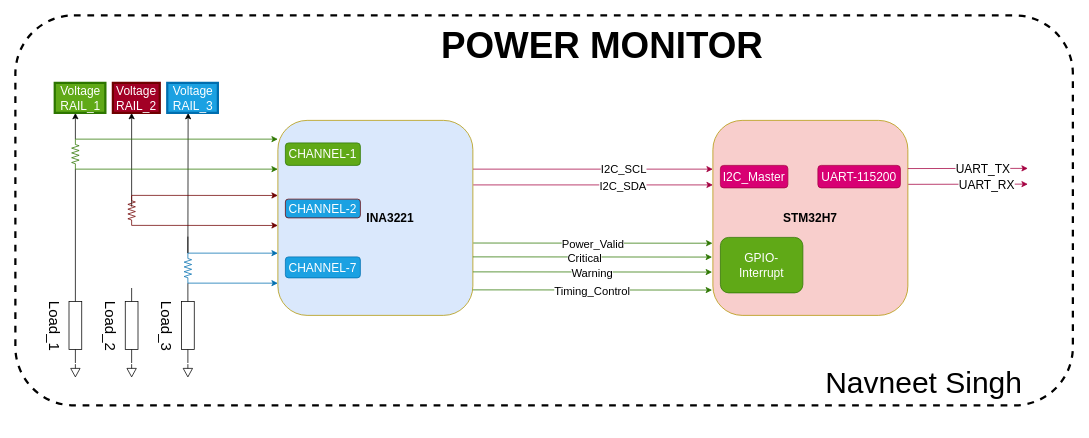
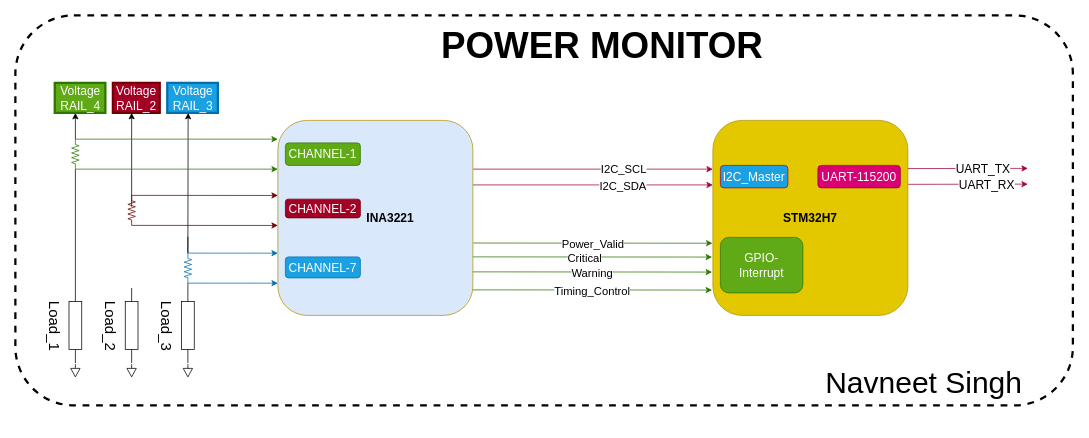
  <mxCell id="0" />
  <mxCell id="1" parent="0" />
  <mxCell id="2" value="" style="rounded=1;whiteSpace=wrap;html=1;labelBackgroundColor=none;fontSize=40;strokeWidth=3;dashed=1;" vertex="1" parent="1"><mxGeometry x="20" y="20" width="1410" height="520" as="geometry" /></mxCell>
  <mxCell id="3" style="edgeStyle=none;html=1;startArrow=none;" edge="1" parent="1" source="16"><mxGeometry relative="1" as="geometry"><mxPoint x="100" y="150" as="targetPoint" /></mxGeometry></mxCell>
  <mxCell id="4" value="Load_1" style="pointerEvents=1;verticalLabelPosition=bottom;shadow=0;dashed=0;align=center;html=1;verticalAlign=top;shape=mxgraph.electrical.resistors.resistor_1;rotation=90;fontSize=20;" vertex="1" parent="1"><mxGeometry x="50" y="425" width="100" height="17" as="geometry" /></mxCell>
  <mxCell id="5" style="edgeStyle=none;html=1;exitX=0;exitY=0.5;exitDx=0;exitDy=0;exitPerimeter=0;startArrow=none;" edge="1" parent="1" source="24"><mxGeometry relative="1" as="geometry"><mxPoint x="175" y="150" as="targetPoint" /><mxPoint x="175" y="235" as="sourcePoint" /></mxGeometry></mxCell>
  <mxCell id="6" value="Load_2" style="pointerEvents=1;verticalLabelPosition=bottom;shadow=0;dashed=0;align=center;html=1;verticalAlign=top;shape=mxgraph.electrical.resistors.resistor_1;rotation=90;fontSize=20;" vertex="1" parent="1"><mxGeometry x="125" y="425" width="100" height="17" as="geometry" /></mxCell>
  <mxCell id="7" style="edgeStyle=none;html=1;startArrow=none;exitX=0;exitY=0.5;exitDx=0;exitDy=0;exitPerimeter=0;" edge="1" parent="1" source="28"><mxGeometry relative="1" as="geometry"><mxPoint x="250.345" y="150" as="targetPoint" /><mxPoint x="250" y="275" as="sourcePoint" /></mxGeometry></mxCell>
  <mxCell id="8" value="Load_3" style="pointerEvents=1;verticalLabelPosition=bottom;shadow=0;dashed=0;align=center;html=1;verticalAlign=top;shape=mxgraph.electrical.resistors.resistor_1;rotation=90;fontSize=20;" vertex="1" parent="1"><mxGeometry x="200" y="425" width="100" height="17" as="geometry" /></mxCell>
- <mxCell id="9" value="Voltage&lt;br style=&quot;font-size: 16px;&quot;&gt;RAIL_1" style="rounded=0;whiteSpace=wrap;html=1;fontSize=16;fillColor=#60a917;fontColor=#ffffff;strokeColor=#2D7600;strokeWidth=3;" vertex="1" parent="1"><mxGeometry x="72.5" y="110" width="67.5" height="40" as="geometry" /></mxCell>
+ <mxCell id="9" value="Voltage&lt;br style=&quot;font-size: 16px;&quot;&gt;RAIL_4" style="rounded=0;whiteSpace=wrap;html=1;fontSize=16;fillColor=#60a917;fontColor=#ffffff;strokeColor=#2D7600;strokeWidth=3;" vertex="1" parent="1"><mxGeometry x="72.5" y="110" width="67.5" height="40" as="geometry" /></mxCell>
  <mxCell id="10" value="" style="pointerEvents=1;verticalLabelPosition=bottom;shadow=0;dashed=0;align=center;html=1;verticalAlign=top;shape=mxgraph.electrical.signal_sources.signal_ground;" vertex="1" parent="1"><mxGeometry x="93.75" y="485" width="12.5" height="17" as="geometry" /></mxCell>
  <mxCell id="11" value="" style="pointerEvents=1;verticalLabelPosition=bottom;shadow=0;dashed=0;align=center;html=1;verticalAlign=top;shape=mxgraph.electrical.signal_sources.signal_ground;" vertex="1" parent="1"><mxGeometry x="168.75" y="485" width="12.5" height="17" as="geometry" /></mxCell>
  <mxCell id="12" value="" style="pointerEvents=1;verticalLabelPosition=bottom;shadow=0;dashed=0;align=center;html=1;verticalAlign=top;shape=mxgraph.electrical.signal_sources.signal_ground;" vertex="1" parent="1"><mxGeometry x="243.75" y="485" width="12.5" height="17" as="geometry" /></mxCell>
  <mxCell id="13" value="" style="edgeStyle=none;html=1;endArrow=none;" edge="1" parent="1" source="4" target="16"><mxGeometry relative="1" as="geometry"><mxPoint x="100" y="150" as="targetPoint" /><mxPoint x="100" y="320" as="sourcePoint" /></mxGeometry></mxCell>
  <mxCell id="14" style="edgeStyle=none;html=1;exitX=0;exitY=0.5;exitDx=0;exitDy=0;exitPerimeter=0;fillColor=#60a917;strokeColor=#2D7600;" edge="1" parent="1" source="16"><mxGeometry relative="1" as="geometry"><mxPoint x="370" y="185" as="targetPoint" /></mxGeometry></mxCell>
  <mxCell id="15" style="edgeStyle=none;html=1;exitX=1;exitY=0.5;exitDx=0;exitDy=0;exitPerimeter=0;fillColor=#60a917;strokeColor=#2D7600;" edge="1" parent="1" source="16"><mxGeometry relative="1" as="geometry"><mxPoint x="370" y="225" as="targetPoint" /></mxGeometry></mxCell>
  <mxCell id="16" value="&lt;h6 style=&quot;line-height: 120%;&quot;&gt;&lt;font style=&quot;font-size: 10px;&quot;&gt;R_Sense_1&lt;/font&gt;&lt;/h6&gt;" style="pointerEvents=1;verticalLabelPosition=bottom;shadow=0;dashed=0;align=center;html=1;verticalAlign=top;shape=mxgraph.electrical.resistors.resistor_2;rotation=90;spacing=-19;fillColor=#60a917;fontColor=#ffffff;strokeColor=#2D7600;labelBackgroundColor=none;" vertex="1" parent="1"><mxGeometry x="80" y="200" width="40" height="10" as="geometry" /></mxCell>
  <mxCell id="17" value="" style="edgeStyle=none;html=1;exitX=0;exitY=0.5;exitDx=0;exitDy=0;exitPerimeter=0;endArrow=none;startArrow=none;" edge="1" parent="1" source="24"><mxGeometry relative="1" as="geometry"><mxPoint x="175" y="275" as="targetPoint" /><mxPoint x="175" y="320" as="sourcePoint" /></mxGeometry></mxCell>
  <mxCell id="18" value="" style="edgeStyle=none;html=1;exitX=0;exitY=0.5;exitDx=0;exitDy=0;exitPerimeter=0;endArrow=none;startArrow=none;" edge="1" parent="1" source="28"><mxGeometry relative="1" as="geometry"><mxPoint x="250" y="315" as="targetPoint" /><mxPoint x="250" y="320" as="sourcePoint" /></mxGeometry></mxCell>
  <mxCell id="19" style="edgeStyle=none;html=1;exitX=1;exitY=0.25;exitDx=0;exitDy=0;entryX=0;entryY=0.25;entryDx=0;entryDy=0;fillColor=#d80073;strokeColor=#A50040;" edge="1" parent="1" source="21" target="32"><mxGeometry relative="1" as="geometry" /></mxCell>
  <mxCell id="20" value="I2C_SCL" style="edgeLabel;html=1;align=center;verticalAlign=middle;resizable=0;points=[];fontSize=15;" vertex="1" connectable="0" parent="19"><mxGeometry x="0.247" y="1" relative="1" as="geometry"><mxPoint as="offset" /></mxGeometry></mxCell>
  <mxCell id="21" value="&lt;h2 style=&quot;&quot;&gt;&lt;span style=&quot;font-size: 16px; background-color: initial;&quot;&gt;&amp;nbsp; &amp;nbsp; &amp;nbsp; &amp;nbsp; &amp;nbsp;INA3221&lt;/span&gt;&lt;/h2&gt;" style="whiteSpace=wrap;html=1;aspect=fixed;rounded=1;fillColor=#dae8fc;fontColor=#000000;strokeColor=#B09500;align=center;" vertex="1" parent="1"><mxGeometry x="370" y="160" width="260" height="260" as="geometry" /></mxCell>
  <mxCell id="22" style="edgeStyle=none;html=1;exitX=0;exitY=0.5;exitDx=0;exitDy=0;exitPerimeter=0;fillColor=#a20025;strokeColor=#6F0000;" edge="1" parent="1" source="24"><mxGeometry relative="1" as="geometry"><mxPoint x="370" y="260.111" as="targetPoint" /></mxGeometry></mxCell>
  <mxCell id="23" style="edgeStyle=none;html=1;exitX=1;exitY=0.5;exitDx=0;exitDy=0;exitPerimeter=0;fillColor=#a20025;strokeColor=#6F0000;" edge="1" parent="1" source="24"><mxGeometry relative="1" as="geometry"><mxPoint x="370" y="300.111" as="targetPoint" /></mxGeometry></mxCell>
  <mxCell id="24" value="&lt;h6 style=&quot;line-height: 120%;&quot;&gt;R_Sense_2&lt;/h6&gt;" style="pointerEvents=1;verticalLabelPosition=bottom;shadow=0;dashed=0;align=center;html=1;verticalAlign=top;shape=mxgraph.electrical.resistors.resistor_2;rotation=90;spacing=-19;fillColor=#a20025;fontColor=#ffffff;strokeColor=#6F0000;" vertex="1" parent="1"><mxGeometry x="155" y="275" width="40" height="10" as="geometry" /></mxCell>
  <mxCell id="25" value="" style="edgeStyle=none;html=1;exitX=0;exitY=0.5;exitDx=0;exitDy=0;exitPerimeter=0;endArrow=none;" edge="1" parent="1" source="8" target="28"><mxGeometry relative="1" as="geometry"><mxPoint x="250" y="315" as="targetPoint" /><mxPoint x="250" y="383.5" as="sourcePoint" /></mxGeometry></mxCell>
  <mxCell id="26" style="edgeStyle=none;html=1;exitX=0;exitY=0.5;exitDx=0;exitDy=0;exitPerimeter=0;fillColor=#1ba1e2;strokeColor=#006EAF;" edge="1" parent="1" source="28"><mxGeometry relative="1" as="geometry"><mxPoint x="370" y="337.056" as="targetPoint" /></mxGeometry></mxCell>
  <mxCell id="27" style="edgeStyle=none;html=1;exitX=1;exitY=0.5;exitDx=0;exitDy=0;exitPerimeter=0;fillColor=#1ba1e2;strokeColor=#006EAF;" edge="1" parent="1" source="28"><mxGeometry relative="1" as="geometry"><mxPoint x="370" y="377.056" as="targetPoint" /></mxGeometry></mxCell>
  <mxCell id="28" value="&lt;h6 style=&quot;line-height: 120%;&quot;&gt;R_Sense_3&lt;/h6&gt;" style="pointerEvents=1;verticalLabelPosition=bottom;shadow=0;dashed=0;align=center;html=1;verticalAlign=top;shape=mxgraph.electrical.resistors.resistor_2;rotation=90;spacing=-19;fillColor=#1ba1e2;fontColor=#ffffff;strokeColor=#006EAF;" vertex="1" parent="1"><mxGeometry x="230" y="352" width="40" height="10" as="geometry" /></mxCell>
  <mxCell id="29" value="CHANNEL-1" style="rounded=1;whiteSpace=wrap;html=1;fillColor=#60a917;fontColor=#ffffff;strokeColor=#2D7600;fontSize=16;" vertex="1" parent="1"><mxGeometry x="380" y="190" width="100" height="30" as="geometry" /></mxCell>
- <mxCell id="30" value="CHANNEL-2" style="rounded=1;whiteSpace=wrap;html=1;fillColor=#1ba1e2;fontColor=#ffffff;strokeColor=#6F0000;fontSize=16;" vertex="1" parent="1"><mxGeometry x="380" y="265" width="100" height="25" as="geometry" /></mxCell>
+ <mxCell id="30" value="CHANNEL-2" style="rounded=1;whiteSpace=wrap;html=1;fillColor=#a20025;fontColor=#ffffff;strokeColor=#6F0000;fontSize=16;" vertex="1" parent="1"><mxGeometry x="380" y="265" width="100" height="25" as="geometry" /></mxCell>
  <mxCell id="31" value="CHANNEL-7" style="rounded=1;whiteSpace=wrap;html=1;fillColor=#1ba1e2;fontColor=#ffffff;strokeColor=#006EAF;fontSize=16;" vertex="1" parent="1"><mxGeometry x="380" y="342" width="100" height="28" as="geometry" /></mxCell>
- <mxCell id="32" value="&lt;font style=&quot;font-size: 16px;&quot;&gt;&lt;b&gt;STM32H7&lt;/b&gt;&lt;/font&gt;" style="whiteSpace=wrap;html=1;aspect=fixed;rounded=1;fillColor=#f8cecc;fontColor=#000000;strokeColor=#B09500;" vertex="1" parent="1"><mxGeometry x="950" y="160" width="260" height="260" as="geometry" /></mxCell>
+ <mxCell id="32" value="&lt;font style=&quot;font-size: 16px;&quot;&gt;&lt;b&gt;STM32H7&lt;/b&gt;&lt;/font&gt;" style="whiteSpace=wrap;html=1;aspect=fixed;rounded=1;fillColor=#e3c800;fontColor=#000000;strokeColor=#B09500;" vertex="1" parent="1"><mxGeometry x="950" y="160" width="260" height="260" as="geometry" /></mxCell>
  <mxCell id="33" value="" style="edgeStyle=none;orthogonalLoop=1;jettySize=auto;html=1;entryX=0;entryY=0.331;entryDx=0;entryDy=0;entryPerimeter=0;exitX=1.002;exitY=0.331;exitDx=0;exitDy=0;exitPerimeter=0;fillColor=#d80073;strokeColor=#A50040;" edge="1" parent="1" source="21" target="32"><mxGeometry width="80" relative="1" as="geometry"><mxPoint x="580" y="276" as="sourcePoint" /><mxPoint x="660" y="276" as="targetPoint" /><Array as="points" /></mxGeometry></mxCell>
  <mxCell id="34" value="I2C_SDA" style="edgeLabel;html=1;align=center;verticalAlign=middle;resizable=0;points=[];fontSize=15;" vertex="1" connectable="0" parent="33"><mxGeometry x="0.191" relative="1" as="geometry"><mxPoint x="9" as="offset" /></mxGeometry></mxCell>
  <mxCell id="35" value="" style="edgeStyle=none;orthogonalLoop=1;jettySize=auto;html=1;entryX=-0.002;entryY=0.63;entryDx=0;entryDy=0;entryPerimeter=0;exitX=1.002;exitY=0.629;exitDx=0;exitDy=0;exitPerimeter=0;fillColor=#60a917;strokeColor=#2D7600;" edge="1" parent="1" source="21" target="32"><mxGeometry width="80" relative="1" as="geometry"><mxPoint x="480" y="306" as="sourcePoint" /><mxPoint x="560" y="306" as="targetPoint" /><Array as="points" /></mxGeometry></mxCell>
  <mxCell id="36" value="Power_Valid" style="edgeLabel;html=1;align=center;verticalAlign=middle;resizable=0;points=[];fontSize=15;" vertex="1" connectable="0" parent="35"><mxGeometry relative="1" as="geometry"><mxPoint as="offset" /></mxGeometry></mxCell>
  <mxCell id="37" value="" style="edgeStyle=none;orthogonalLoop=1;jettySize=auto;html=1;entryX=-0.002;entryY=0.63;entryDx=0;entryDy=0;entryPerimeter=0;exitX=1.002;exitY=0.629;exitDx=0;exitDy=0;exitPerimeter=0;fillColor=#60a917;strokeColor=#2D7600;" edge="1" parent="1"><mxGeometry width="80" relative="1" as="geometry"><mxPoint x="630" y="342" as="sourcePoint" /><mxPoint x="948.96" y="342.26" as="targetPoint" /><Array as="points" /></mxGeometry></mxCell>
  <mxCell id="38" value="Critical" style="edgeLabel;html=1;align=center;verticalAlign=middle;resizable=0;points=[];fontSize=15;" vertex="1" connectable="0" parent="37"><mxGeometry relative="1" as="geometry"><mxPoint x="-10" as="offset" /></mxGeometry></mxCell>
  <mxCell id="39" value="" style="edgeStyle=none;orthogonalLoop=1;jettySize=auto;html=1;entryX=-0.002;entryY=0.63;entryDx=0;entryDy=0;entryPerimeter=0;exitX=1.002;exitY=0.629;exitDx=0;exitDy=0;exitPerimeter=0;fillColor=#60a917;strokeColor=#2D7600;" edge="1" parent="1"><mxGeometry width="80" relative="1" as="geometry"><mxPoint x="630" y="362" as="sourcePoint" /><mxPoint x="948.96" y="362.26" as="targetPoint" /><Array as="points" /></mxGeometry></mxCell>
  <mxCell id="40" value="Warning" style="edgeLabel;html=1;align=center;verticalAlign=middle;resizable=0;points=[];fontSize=15;" vertex="1" connectable="0" parent="39"><mxGeometry relative="1" as="geometry"><mxPoint as="offset" /></mxGeometry></mxCell>
  <mxCell id="41" value="" style="edgeStyle=none;orthogonalLoop=1;jettySize=auto;html=1;entryX=-0.002;entryY=0.63;entryDx=0;entryDy=0;entryPerimeter=0;exitX=1.002;exitY=0.629;exitDx=0;exitDy=0;exitPerimeter=0;fillColor=#60a917;strokeColor=#2D7600;" edge="1" parent="1"><mxGeometry width="80" relative="1" as="geometry"><mxPoint x="630" y="386" as="sourcePoint" /><mxPoint x="948.96" y="386.26" as="targetPoint" /><Array as="points" /></mxGeometry></mxCell>
  <mxCell id="42" value="Timing_Control" style="edgeLabel;html=1;align=center;verticalAlign=middle;resizable=0;points=[];fontSize=15;" vertex="1" connectable="0" parent="41"><mxGeometry relative="1" as="geometry"><mxPoint as="offset" /></mxGeometry></mxCell>
  <mxCell id="43" value="GPIO- Interrupt" style="rounded=1;whiteSpace=wrap;html=1;fillColor=#60a917;fontColor=#ffffff;strokeColor=#2D7600;fontSize=16;" vertex="1" parent="1"><mxGeometry x="960" y="316" width="110" height="74" as="geometry" /></mxCell>
- <mxCell id="44" value="I2C_Master" style="rounded=1;whiteSpace=wrap;html=1;fillColor=#d80073;fontColor=#ffffff;strokeColor=#A50040;fontSize=16;" vertex="1" parent="1"><mxGeometry x="960" y="220" width="90" height="30" as="geometry" /></mxCell>
+ <mxCell id="44" value="I2C_Master" style="rounded=1;whiteSpace=wrap;html=1;fillColor=#1ba1e2;fontColor=#ffffff;strokeColor=#A50040;fontSize=16;" vertex="1" parent="1"><mxGeometry x="960" y="220" width="90" height="30" as="geometry" /></mxCell>
  <mxCell id="45" value="UART-115200" style="rounded=1;whiteSpace=wrap;html=1;fillColor=#d80073;fontColor=#ffffff;strokeColor=#A50040;fontSize=16;" vertex="1" parent="1"><mxGeometry x="1090" y="220" width="110" height="30" as="geometry" /></mxCell>
  <mxCell id="46" style="edgeStyle=none;html=1;exitX=1;exitY=0.25;exitDx=0;exitDy=0;fillColor=#d80073;strokeColor=#A50040;" edge="1" parent="1"><mxGeometry relative="1" as="geometry"><mxPoint x="1210" y="224.23" as="sourcePoint" /><mxPoint x="1370" y="224" as="targetPoint" /></mxGeometry></mxCell>
  <mxCell id="47" value="UART_TX" style="edgeLabel;html=1;align=center;verticalAlign=middle;resizable=0;points=[];fontSize=16;" vertex="1" connectable="0" parent="46"><mxGeometry x="0.247" y="1" relative="1" as="geometry"><mxPoint as="offset" /></mxGeometry></mxCell>
  <mxCell id="48" value="" style="edgeStyle=none;orthogonalLoop=1;jettySize=auto;html=1;exitX=1.002;exitY=0.331;exitDx=0;exitDy=0;exitPerimeter=0;fillColor=#d80073;strokeColor=#A50040;" edge="1" parent="1"><mxGeometry width="80" relative="1" as="geometry"><mxPoint x="1210.52" y="245.29" as="sourcePoint" /><mxPoint x="1370" y="245" as="targetPoint" /><Array as="points" /></mxGeometry></mxCell>
  <mxCell id="49" value="UART_RX" style="edgeLabel;html=1;align=center;verticalAlign=middle;resizable=0;points=[];fontSize=16;" vertex="1" connectable="0" parent="48"><mxGeometry x="0.191" relative="1" as="geometry"><mxPoint x="9" as="offset" /></mxGeometry></mxCell>
  <mxCell id="50" value="&lt;font style=&quot;font-size: 49px;&quot;&gt;POWER MONITOR&lt;/font&gt;" style="text;strokeColor=none;fillColor=none;html=1;fontSize=24;fontStyle=1;verticalAlign=middle;align=center;rounded=1;" vertex="1" parent="1"><mxGeometry x="537" y="30" width="530" height="60" as="geometry" /></mxCell>
  <mxCell id="51" value="&lt;p style=&quot;line-height: 100%;&quot;&gt;&lt;font style=&quot;font-size: 40px;&quot;&gt;Navneet Singh&amp;nbsp;&lt;/font&gt;&lt;/p&gt;" style="text;html=1;strokeColor=none;fillColor=none;align=center;verticalAlign=middle;whiteSpace=wrap;rounded=0;labelBackgroundColor=none;fontSize=49;" vertex="1" parent="1"><mxGeometry x="1060" y="460" width="354" height="95" as="geometry" /></mxCell>
  <mxCell id="52" value="Voltage&lt;br style=&quot;font-size: 16px;&quot;&gt;RAIL_2" style="rounded=0;whiteSpace=wrap;html=1;fontSize=16;fillColor=#a20025;fontColor=#ffffff;strokeColor=#6F0000;strokeWidth=3;" vertex="1" parent="1"><mxGeometry x="150" y="110" width="62.5" height="40" as="geometry" /></mxCell>
  <mxCell id="53" value="Voltage&lt;br style=&quot;font-size: 16px;&quot;&gt;RAIL_3" style="rounded=0;whiteSpace=wrap;html=1;fontSize=16;fillColor=#1ba1e2;fontColor=#ffffff;strokeColor=#006EAF;strokeWidth=3;" vertex="1" parent="1"><mxGeometry x="222.5" y="110" width="67.5" height="40" as="geometry" /></mxCell>
